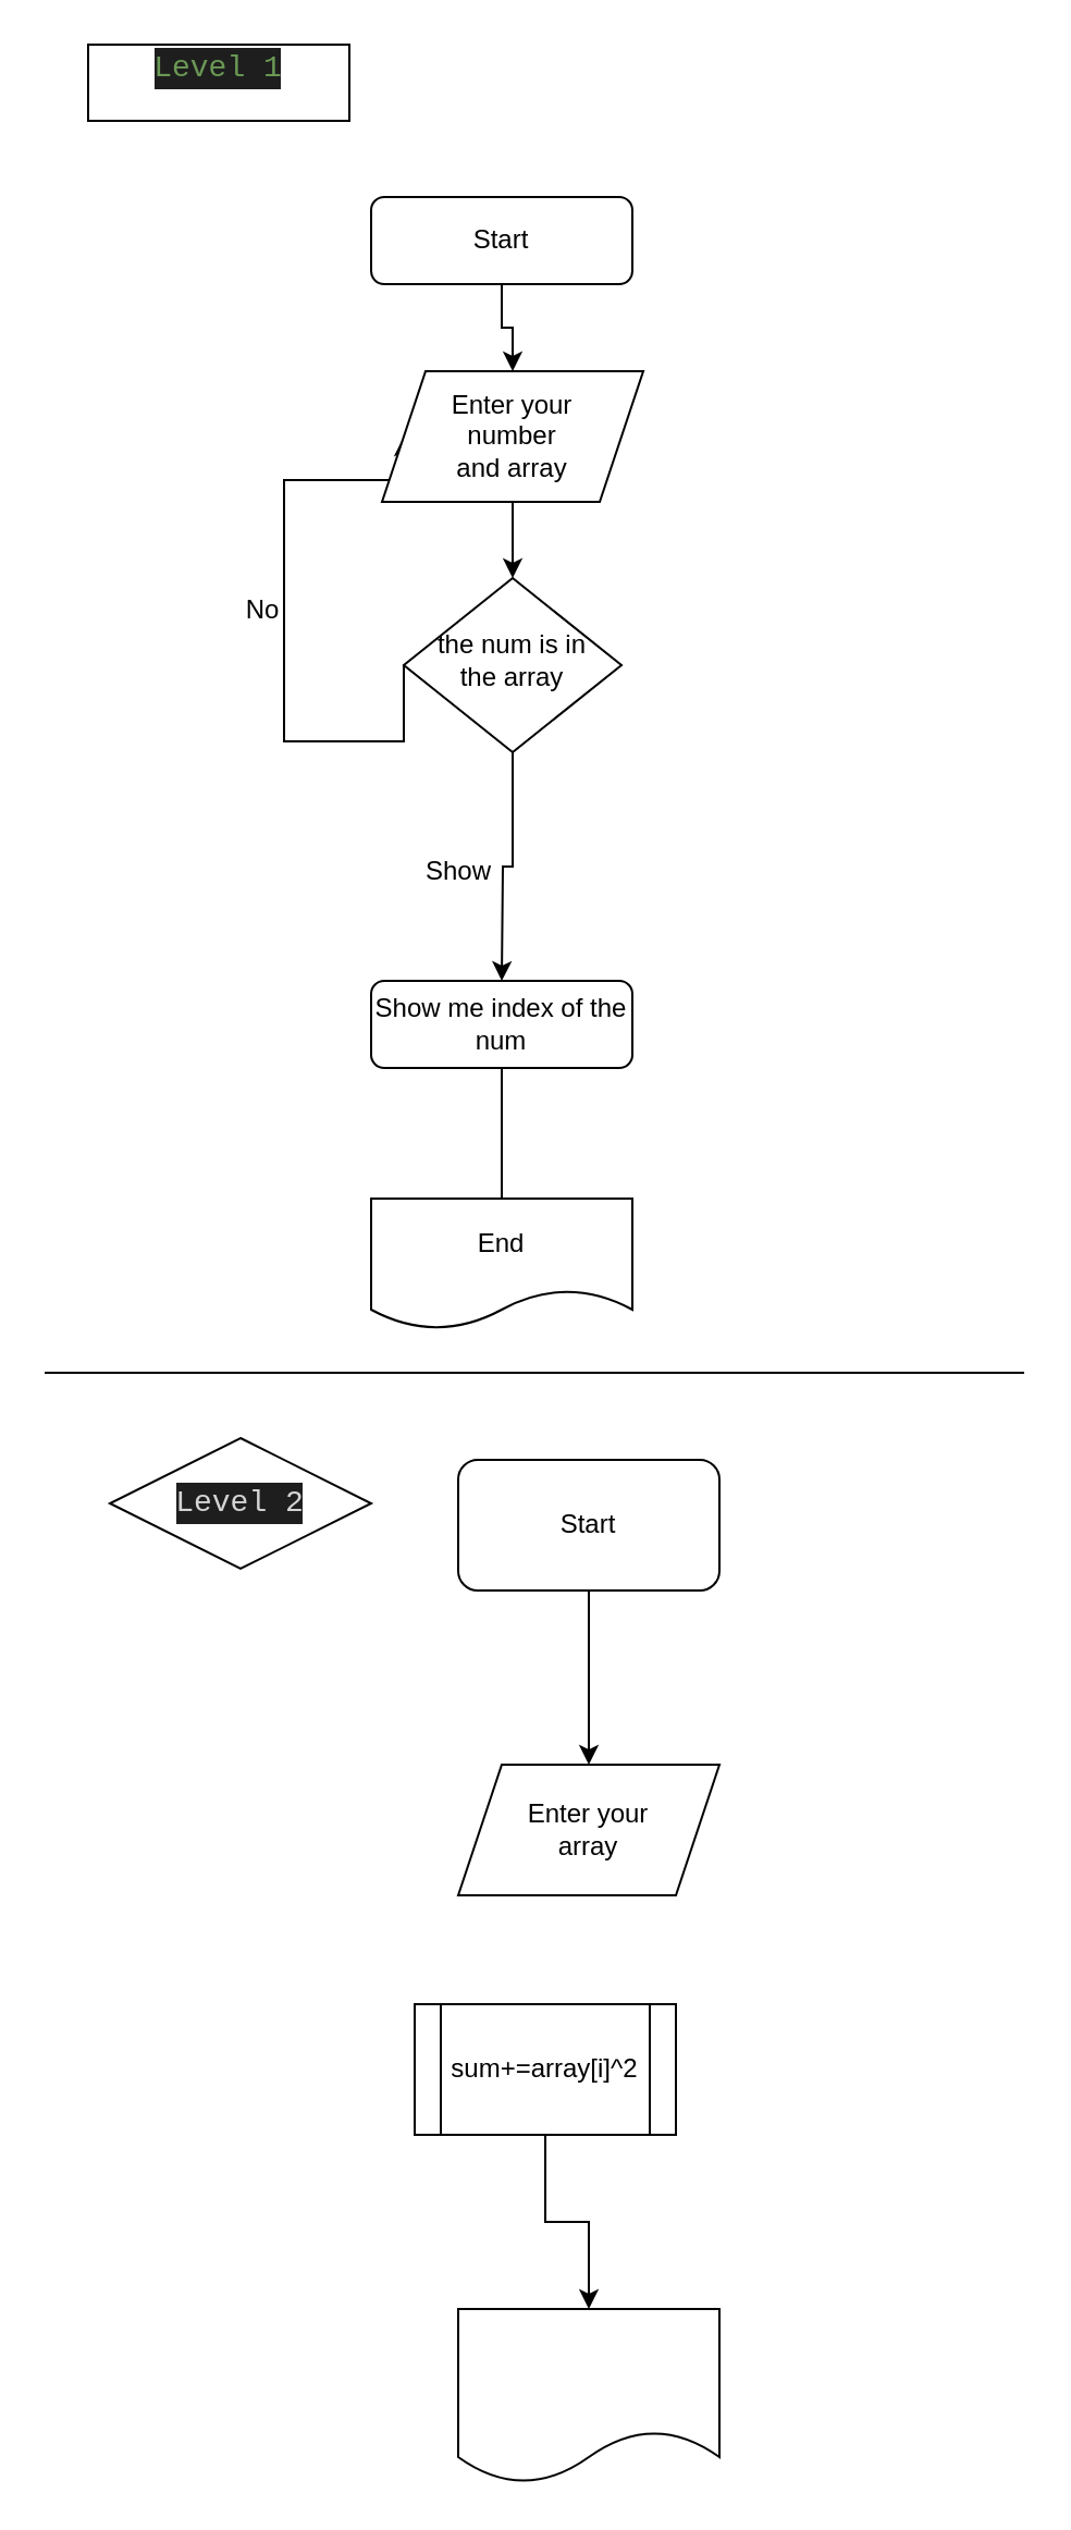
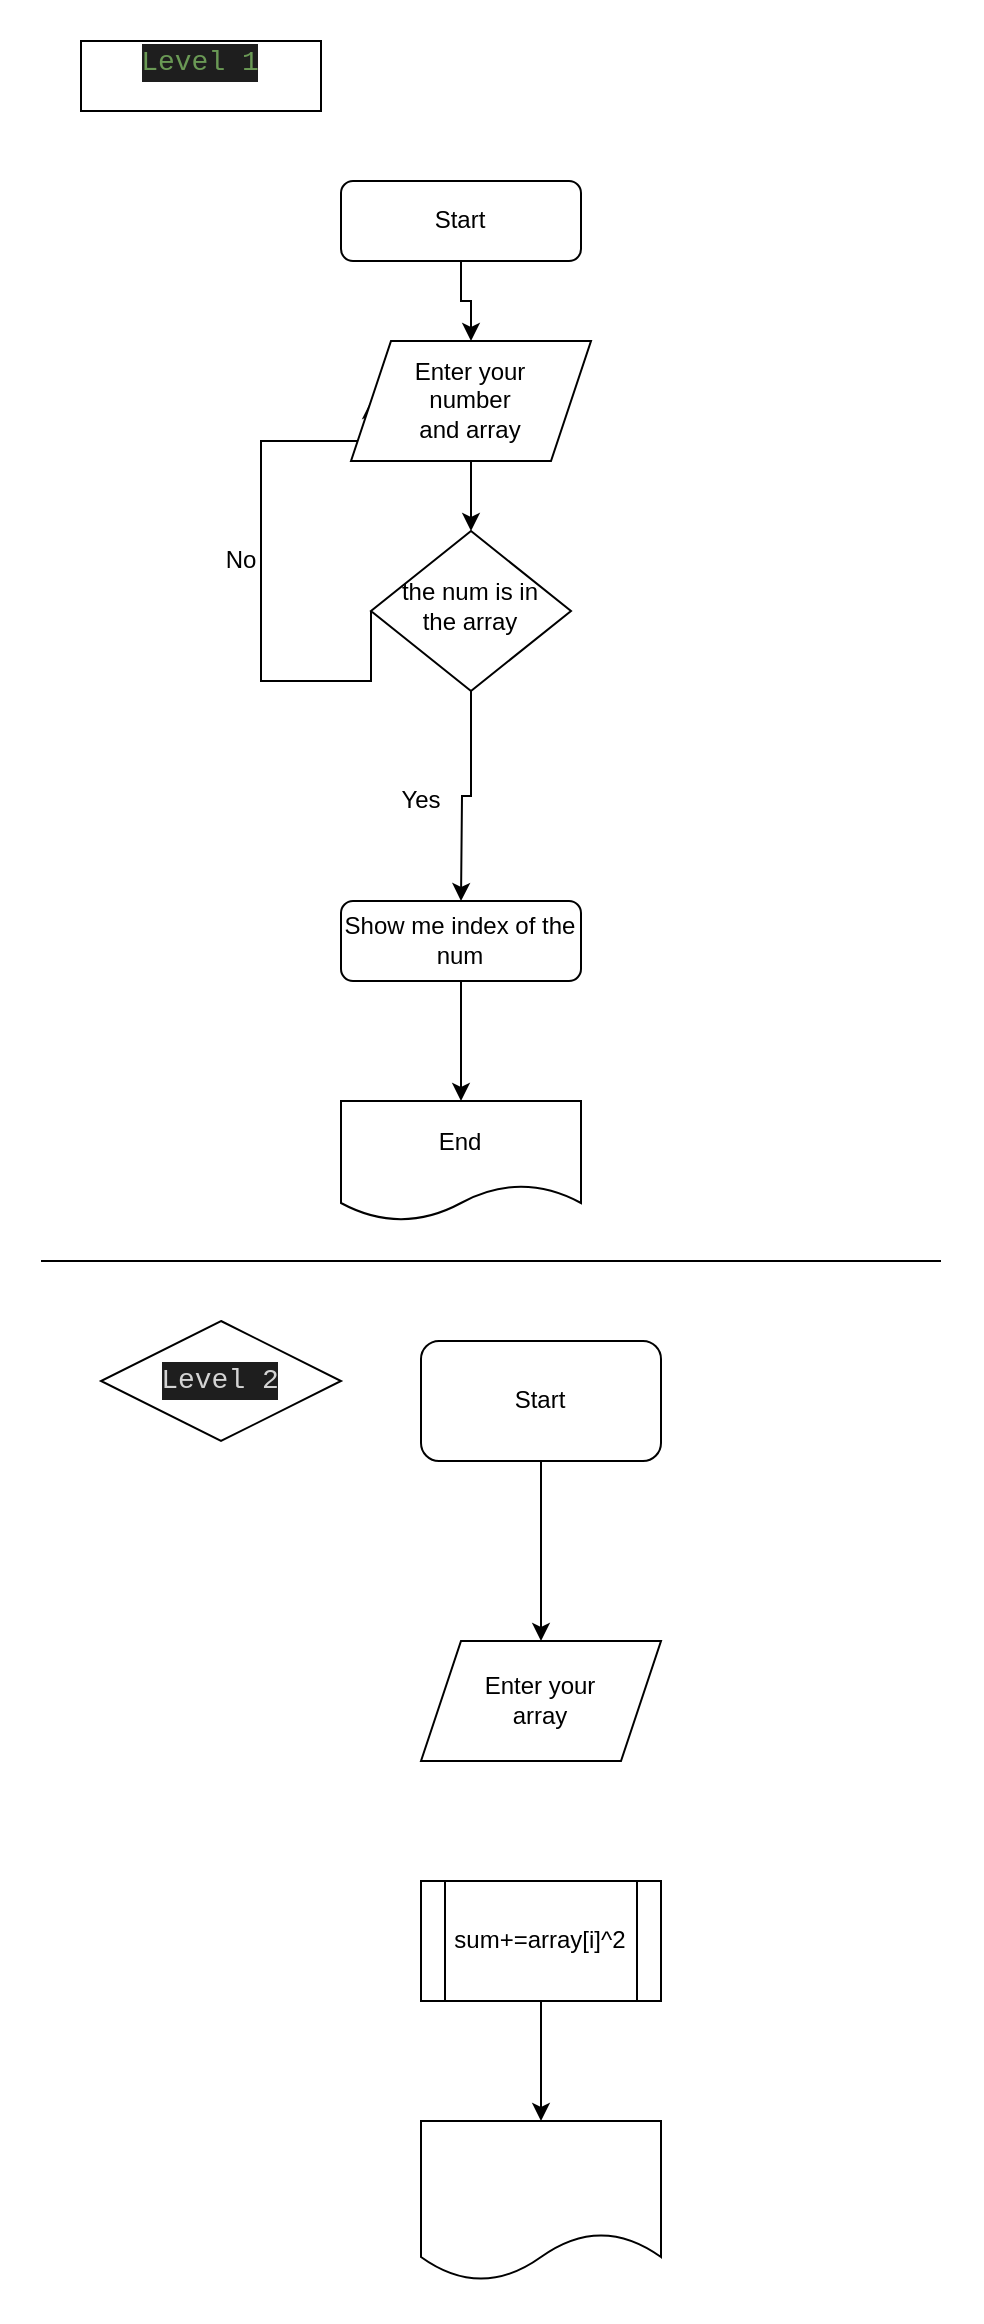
  <mxCell id="0" />
  <mxCell id="1" parent="0" />
  <mxCell id="2" value="" style="edgeStyle=orthogonalEdgeStyle;rounded=0;orthogonalLoop=1;jettySize=auto;html=1;" edge="1" parent="1" source="3" target="11"><mxGeometry relative="1" as="geometry" /></mxCell>
  <mxCell id="3" value="Start" style="rounded=1;whiteSpace=wrap;html=1;fontSize=12;glass=0;strokeWidth=1;shadow=0;" parent="1" vertex="1"><mxGeometry x="170" y="90" width="120" height="40" as="geometry" /></mxCell>
  <mxCell id="4" style="edgeStyle=orthogonalEdgeStyle;rounded=0;orthogonalLoop=1;jettySize=auto;html=1;exitX=0;exitY=0.5;exitDx=0;exitDy=0;entryX=0;entryY=0.5;entryDx=0;entryDy=0;" edge="1" parent="1" source="6" target="11"><mxGeometry relative="1" as="geometry"><Array as="points"><mxPoint x="130" y="340" /><mxPoint x="130" y="220" /></Array></mxGeometry></mxCell>
  <mxCell id="5" value="" style="edgeStyle=orthogonalEdgeStyle;rounded=0;orthogonalLoop=1;jettySize=auto;html=1;" edge="1" parent="1" source="6"><mxGeometry relative="1" as="geometry"><mxPoint x="230" y="450" as="targetPoint" /></mxGeometry></mxCell>
  <mxCell id="6" value="the num is in &lt;br&gt;the array" style="rhombus;whiteSpace=wrap;html=1;shadow=0;fontFamily=Helvetica;fontSize=12;align=center;strokeWidth=1;spacing=6;spacingTop=-4;" parent="1" vertex="1"><mxGeometry x="185" y="265" width="100" height="80" as="geometry" /></mxCell>
- <mxCell id="7" value="" style="edgeStyle=orthogonalEdgeStyle;rounded=0;orthogonalLoop=1;jettySize=auto;html=1;endArrow=none;" edge="1" parent="1" source="8" target="13"><mxGeometry relative="1" as="geometry" /></mxCell>
+ <mxCell id="7" value="" style="edgeStyle=orthogonalEdgeStyle;rounded=0;orthogonalLoop=1;jettySize=auto;html=1;" edge="1" parent="1" source="8" target="13"><mxGeometry relative="1" as="geometry" /></mxCell>
  <mxCell id="8" value="Show me index of the num" style="rounded=1;whiteSpace=wrap;html=1;fontSize=12;glass=0;strokeWidth=1;shadow=0;" parent="1" vertex="1"><mxGeometry x="170" y="450" width="120" height="40" as="geometry" /></mxCell>
  <mxCell id="9" value="&#10;&lt;div style=&quot;color: rgb(212, 212, 212); background-color: rgb(30, 30, 30); font-family: Consolas, &amp;quot;Courier New&amp;quot;, monospace; font-weight: normal; font-size: 14px; line-height: 19px;&quot;&gt;&lt;div&gt;&lt;span style=&quot;color: #6a9955;&quot;&gt;Level 1&lt;/span&gt;&lt;/div&gt;&lt;/div&gt;&#10;&#10;" style="rounded=0;whiteSpace=wrap;html=1;" vertex="1" parent="1"><mxGeometry x="40" y="20" width="120" height="35" as="geometry" /></mxCell>
  <mxCell id="10" value="" style="edgeStyle=orthogonalEdgeStyle;rounded=0;orthogonalLoop=1;jettySize=auto;html=1;" edge="1" parent="1" source="11" target="6"><mxGeometry relative="1" as="geometry" /></mxCell>
  <mxCell id="11" value="Enter your &lt;br&gt;number&lt;br&gt;and array" style="shape=parallelogram;perimeter=parallelogramPerimeter;whiteSpace=wrap;html=1;fixedSize=1;" vertex="1" parent="1"><mxGeometry x="175" y="170" width="120" height="60" as="geometry" /></mxCell>
  <mxCell id="12" value="No" style="text;html=1;align=center;verticalAlign=middle;resizable=0;points=[];autosize=1;strokeColor=none;fillColor=none;" vertex="1" parent="1"><mxGeometry x="100" y="265" width="40" height="30" as="geometry" /></mxCell>
  <mxCell id="13" value="End" style="shape=document;whiteSpace=wrap;html=1;boundedLbl=1;" vertex="1" parent="1"><mxGeometry x="170" y="550" width="120" height="60" as="geometry" /></mxCell>
- <mxCell id="14" value="Show" style="text;html=1;align=center;verticalAlign=middle;resizable=0;points=[];autosize=1;strokeColor=none;fillColor=none;" vertex="1" parent="1"><mxGeometry x="190" y="385" width="40" height="30" as="geometry" /></mxCell>
+ <mxCell id="14" value="Yes" style="text;html=1;align=center;verticalAlign=middle;resizable=0;points=[];autosize=1;strokeColor=none;fillColor=none;" vertex="1" parent="1"><mxGeometry x="190" y="385" width="40" height="30" as="geometry" /></mxCell>
  <mxCell id="15" value="" style="endArrow=none;html=1;rounded=0;" edge="1" parent="1"><mxGeometry width="50" height="50" relative="1" as="geometry"><mxPoint x="20" y="630" as="sourcePoint" /><mxPoint x="470" y="630" as="targetPoint" /><Array as="points"><mxPoint x="170" y="630" /></Array></mxGeometry></mxCell>
  <mxCell id="16" value="&lt;div style=&quot;color: rgb(212, 212, 212); background-color: rgb(30, 30, 30); font-family: Consolas, &amp;quot;Courier New&amp;quot;, monospace; font-size: 14px; line-height: 19px;&quot;&gt;Level 2&lt;/div&gt;" style="rhombus;whiteSpace=wrap;html=1;" vertex="1" parent="1"><mxGeometry x="50" y="660" width="120" height="60" as="geometry" /></mxCell>
  <mxCell id="17" value="" style="edgeStyle=orthogonalEdgeStyle;rounded=0;orthogonalLoop=1;jettySize=auto;html=1;" edge="1" parent="1" source="18" target="19"><mxGeometry relative="1" as="geometry" /></mxCell>
  <mxCell id="18" value="Start" style="rounded=1;whiteSpace=wrap;html=1;" vertex="1" parent="1"><mxGeometry x="210" y="670" width="120" height="60" as="geometry" /></mxCell>
- <mxCell id="19" value="Enter your&lt;br style=&quot;border-color: var(--border-color);&quot;&gt;array" style="shape=parallelogram;perimeter=parallelogramPerimeter;whiteSpace=wrap;html=1;fixedSize=1;" vertex="1" parent="1"><mxGeometry x="210" y="810" width="120" height="60" as="geometry" /></mxCell>
+ <mxCell id="19" value="Enter your&lt;br style=&quot;border-color: var(--border-color);&quot;&gt;array" style="shape=parallelogram;perimeter=parallelogramPerimeter;whiteSpace=wrap;html=1;fixedSize=1;" vertex="1" parent="1"><mxGeometry x="210" y="820" width="120" height="60" as="geometry" /></mxCell>
  <mxCell id="20" value="" style="edgeStyle=orthogonalEdgeStyle;rounded=0;orthogonalLoop=1;jettySize=auto;html=1;" edge="1" parent="1" source="21" target="22"><mxGeometry relative="1" as="geometry" /></mxCell>
- <mxCell id="21" value="sum+=array[i]^2" style="shape=process;whiteSpace=wrap;html=1;backgroundOutline=1;" vertex="1" parent="1"><mxGeometry x="190" y="920" width="120" height="60" as="geometry" /></mxCell>
+ <mxCell id="21" value="sum+=array[i]^2" style="shape=process;whiteSpace=wrap;html=1;backgroundOutline=1;" vertex="1" parent="1"><mxGeometry x="210" y="940" width="120" height="60" as="geometry" /></mxCell>
  <mxCell id="22" value="" style="shape=document;whiteSpace=wrap;html=1;boundedLbl=1;" vertex="1" parent="1"><mxGeometry x="210" y="1060" width="120" height="80" as="geometry" /></mxCell>
